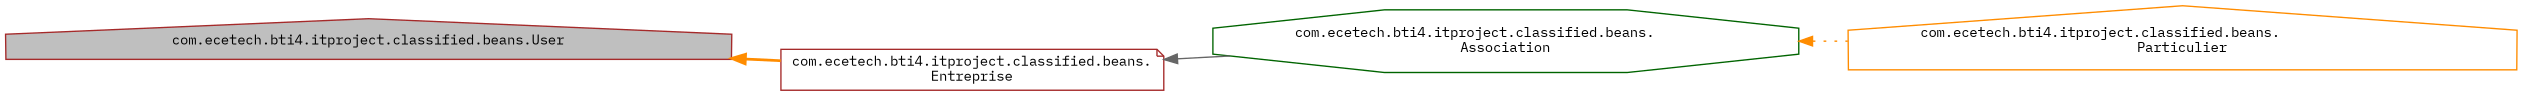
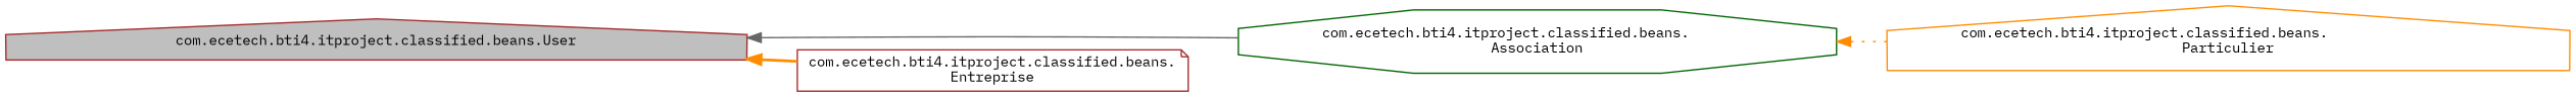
  digraph {
    fontname="IBM Plex Mono"
    rankdir=LR
    node [color=brown fillcolor=white fontname="IBM Plex Mono" fontsize=10 shape=house style=filled]
    edge [color=darkorange dir=back fontname="IBM Plex Mono" fontsize=10 labelfontname=Helvetica labelfontsize=10]
    n1 [fillcolor=grey75 fontcolor=black height=0.2 label="com.ecetech.bti4.itproject.classified.beans.User" width=0.4]
    n2 [color=darkgreen height=0.2 label="com.ecetech.bti4.itproject.classified.beans.\lAssociation" shape=octagon width=0.4]
    n3 [height=0.2 label="com.ecetech.bti4.itproject.classified.beans.\lEntreprise" shape=note width=0.4]
    n4 [color=darkorange height=0.2 label="com.ecetech.bti4.itproject.classified.beans.\lParticulier" width=0.4]
-   n3 -> n2 [color=gray40 style=solid]
+   n1 -> n2 [color=gray40 style=solid]
    n1 -> n3 [style=bold]
    n2 -> n4 [style=dotted]
  }
